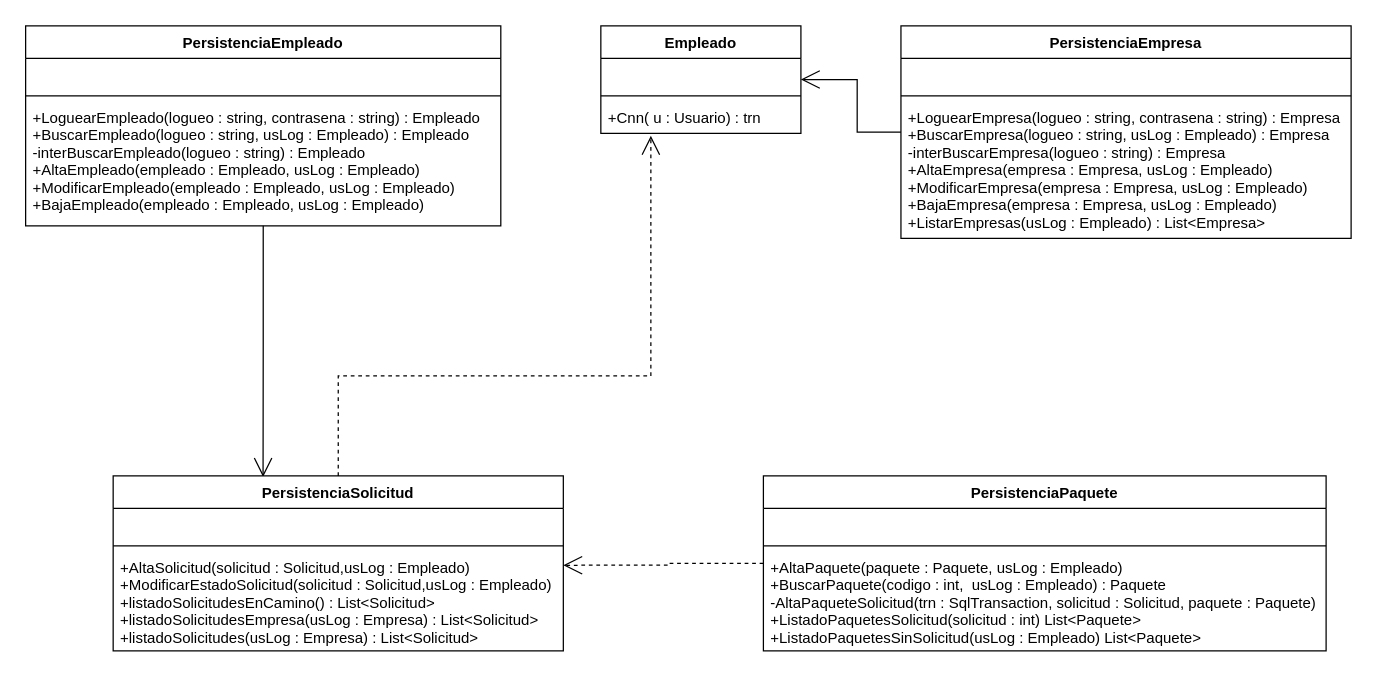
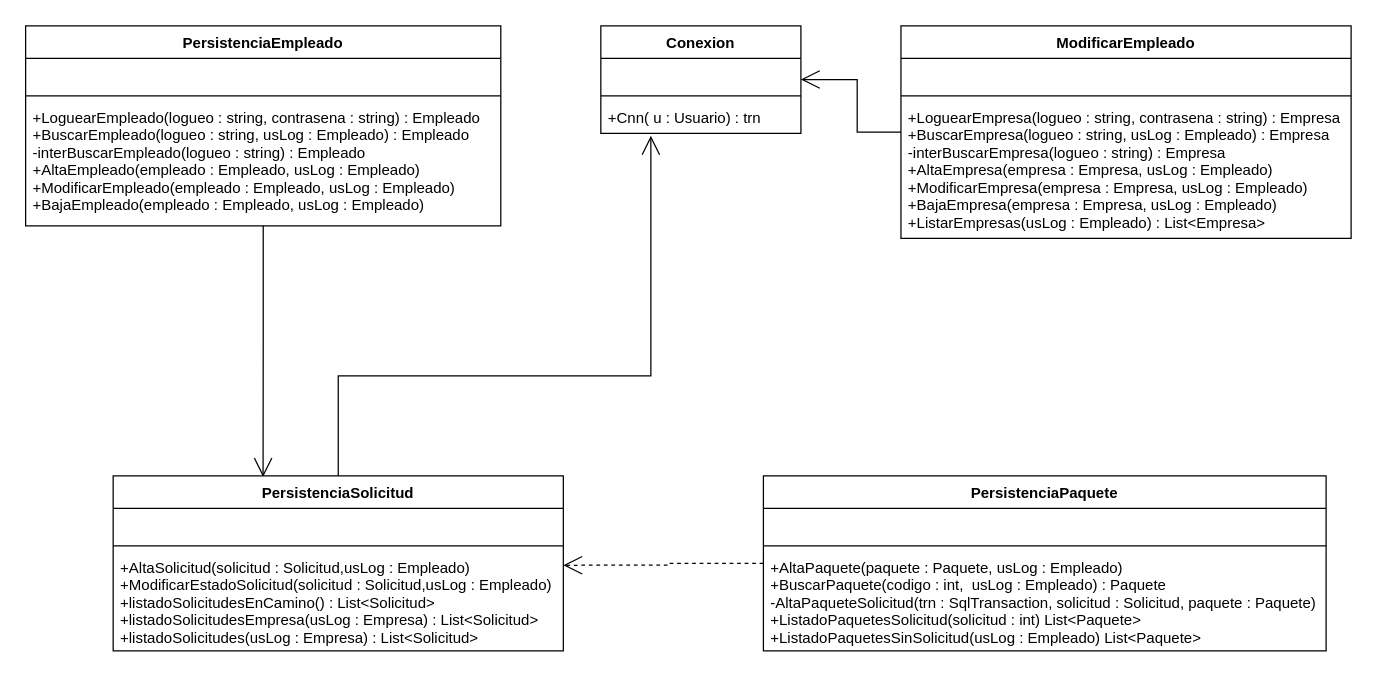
  <mxCell id="0" />
  <mxCell id="1" parent="0" />
  <mxCell id="2" style="edgeStyle=orthogonalEdgeStyle;rounded=0;orthogonalLoop=1;jettySize=auto;html=1;entryX=0.333;entryY=0.006;entryDx=0;entryDy=0;entryPerimeter=0;dashed=0;endArrow=open;endFill=0;endSize=13;" edge="1" parent="1" source="3" target="13"><mxGeometry relative="1" as="geometry" /></mxCell>
  <mxCell id="3" value="PersistenciaEmpleado" style="swimlane;fontStyle=1;align=center;verticalAlign=top;childLayout=stackLayout;horizontal=1;startSize=26;horizontalStack=0;resizeParent=1;resizeParentMax=0;resizeLast=0;collapsible=1;marginBottom=0;" vertex="1" parent="1"><mxGeometry x="20" y="20" width="380" height="160" as="geometry" /></mxCell>
  <mxCell id="4" value="   " style="text;strokeColor=none;fillColor=none;align=left;verticalAlign=top;spacingLeft=4;spacingRight=4;overflow=hidden;rotatable=0;points=[[0,0.5],[1,0.5]];portConstraint=eastwest;" vertex="1" parent="3"><mxGeometry y="26" width="380" height="26" as="geometry" /></mxCell>
  <mxCell id="5" value="" style="line;strokeWidth=1;fillColor=none;align=left;verticalAlign=middle;spacingTop=-1;spacingLeft=3;spacingRight=3;rotatable=0;labelPosition=right;points=[];portConstraint=eastwest;" vertex="1" parent="3"><mxGeometry y="52" width="380" height="8" as="geometry" /></mxCell>
  <mxCell id="6" value="+LoguearEmpleado(logueo : string, contrasena : string) : Empleado&#10;+BuscarEmpleado(logueo : string, usLog : Empleado) : Empleado&#10;-interBuscarEmpleado(logueo : string) : Empleado&#10;+AltaEmpleado(empleado : Empleado, usLog : Empleado)&#10;+ModificarEmpleado(empleado : Empleado, usLog : Empleado)&#10;+BajaEmpleado(empleado : Empleado, usLog : Empleado)" style="text;strokeColor=none;fillColor=none;align=left;verticalAlign=top;spacingLeft=4;spacingRight=4;overflow=hidden;rotatable=0;points=[[0,0.5],[1,0.5]];portConstraint=eastwest;" vertex="1" parent="3"><mxGeometry y="60" width="380" height="100" as="geometry" /></mxCell>
  <mxCell id="7" style="edgeStyle=orthogonalEdgeStyle;rounded=0;orthogonalLoop=1;jettySize=auto;html=1;dashed=0;endArrow=open;endFill=0;endSize=13;" edge="1" parent="1" source="8" target="22"><mxGeometry relative="1" as="geometry" /></mxCell>
- <mxCell id="8" value="PersistenciaEmpresa" style="swimlane;fontStyle=1;align=center;verticalAlign=top;childLayout=stackLayout;horizontal=1;startSize=26;horizontalStack=0;resizeParent=1;resizeParentMax=0;resizeLast=0;collapsible=1;marginBottom=0;" vertex="1" parent="1"><mxGeometry x="720" y="20" width="360" height="170" as="geometry" /></mxCell>
+ <mxCell id="8" value="ModificarEmpleado" style="swimlane;fontStyle=1;align=center;verticalAlign=top;childLayout=stackLayout;horizontal=1;startSize=26;horizontalStack=0;resizeParent=1;resizeParentMax=0;resizeLast=0;collapsible=1;marginBottom=0;" vertex="1" parent="1"><mxGeometry x="720" y="20" width="360" height="170" as="geometry" /></mxCell>
  <mxCell id="9" value="  " style="text;strokeColor=none;fillColor=none;align=left;verticalAlign=top;spacingLeft=4;spacingRight=4;overflow=hidden;rotatable=0;points=[[0,0.5],[1,0.5]];portConstraint=eastwest;" vertex="1" parent="8"><mxGeometry y="26" width="360" height="26" as="geometry" /></mxCell>
  <mxCell id="10" value="" style="line;strokeWidth=1;fillColor=none;align=left;verticalAlign=middle;spacingTop=-1;spacingLeft=3;spacingRight=3;rotatable=0;labelPosition=right;points=[];portConstraint=eastwest;" vertex="1" parent="8"><mxGeometry y="52" width="360" height="8" as="geometry" /></mxCell>
  <mxCell id="11" value="+LoguearEmpresa(logueo : string, contrasena : string) : Empresa&#10;+BuscarEmpresa(logueo : string, usLog : Empleado) : Empresa&#10;-interBuscarEmpresa(logueo : string) : Empresa&#10;+AltaEmpresa(empresa : Empresa, usLog : Empleado) &#10;+ModificarEmpresa(empresa : Empresa, usLog : Empleado)&#10;+BajaEmpresa(empresa : Empresa, usLog : Empleado)&#10;+ListarEmpresas(usLog : Empleado) : List&lt;Empresa&gt;" style="text;strokeColor=none;fillColor=none;align=left;verticalAlign=top;spacingLeft=4;spacingRight=4;overflow=hidden;rotatable=0;points=[[0,0.5],[1,0.5]];portConstraint=eastwest;" vertex="1" parent="8"><mxGeometry y="60" width="360" height="110" as="geometry" /></mxCell>
- <mxCell id="12" style="edgeStyle=orthogonalEdgeStyle;rounded=0;orthogonalLoop=1;jettySize=auto;html=1;entryX=0.25;entryY=1.077;entryDx=0;entryDy=0;dashed=1;endArrow=open;endFill=0;endSize=13;entryPerimeter=0;" edge="1" parent="1" source="13" target="25"><mxGeometry relative="1" as="geometry"><Array as="points"><mxPoint x="270" y="300" /><mxPoint x="520" y="300" /></Array></mxGeometry></mxCell>
+ <mxCell id="12" style="edgeStyle=orthogonalEdgeStyle;rounded=0;orthogonalLoop=1;jettySize=auto;html=1;entryX=0.25;entryY=1.077;entryDx=0;entryDy=0;dashed=0;endArrow=open;endFill=0;endSize=13;entryPerimeter=0;" edge="1" parent="1" source="13" target="25"><mxGeometry relative="1" as="geometry"><Array as="points"><mxPoint x="270" y="300" /><mxPoint x="520" y="300" /></Array></mxGeometry></mxCell>
  <mxCell id="13" value="PersistenciaSolicitud" style="swimlane;fontStyle=1;align=center;verticalAlign=top;childLayout=stackLayout;horizontal=1;startSize=26;horizontalStack=0;resizeParent=1;resizeParentMax=0;resizeLast=0;collapsible=1;marginBottom=0;" vertex="1" parent="1"><mxGeometry x="90" y="380" width="360" height="140" as="geometry" /></mxCell>
  <mxCell id="14" value="  " style="text;strokeColor=none;fillColor=none;align=left;verticalAlign=top;spacingLeft=4;spacingRight=4;overflow=hidden;rotatable=0;points=[[0,0.5],[1,0.5]];portConstraint=eastwest;" vertex="1" parent="13"><mxGeometry y="26" width="360" height="26" as="geometry" /></mxCell>
  <mxCell id="15" value="" style="line;strokeWidth=1;fillColor=none;align=left;verticalAlign=middle;spacingTop=-1;spacingLeft=3;spacingRight=3;rotatable=0;labelPosition=right;points=[];portConstraint=eastwest;" vertex="1" parent="13"><mxGeometry y="52" width="360" height="8" as="geometry" /></mxCell>
  <mxCell id="16" value="+AltaSolicitud(solicitud : Solicitud,usLog : Empleado)&#10;+ModificarEstadoSolicitud(solicitud : Solicitud,usLog : Empleado)&#10;+listadoSolicitudesEnCamino() : List&lt;Solicitud&gt;&#10;+listadoSolicitudesEmpresa(usLog : Empresa) : List&lt;Solicitud&gt;&#10;+listadoSolicitudes(usLog : Empresa) : List&lt;Solicitud&gt;" style="text;strokeColor=none;fillColor=none;align=left;verticalAlign=top;spacingLeft=4;spacingRight=4;overflow=hidden;rotatable=0;points=[[0,0.5],[1,0.5]];portConstraint=eastwest;" vertex="1" parent="13"><mxGeometry y="60" width="360" height="80" as="geometry" /></mxCell>
  <mxCell id="17" style="edgeStyle=orthogonalEdgeStyle;rounded=0;orthogonalLoop=1;jettySize=auto;html=1;entryX=1;entryY=0.143;entryDx=0;entryDy=0;entryPerimeter=0;dashed=1;endArrow=open;endFill=0;endSize=13;" edge="1" parent="1" source="18" target="16"><mxGeometry relative="1" as="geometry" /></mxCell>
  <mxCell id="18" value="PersistenciaPaquete" style="swimlane;fontStyle=1;align=center;verticalAlign=top;childLayout=stackLayout;horizontal=1;startSize=26;horizontalStack=0;resizeParent=1;resizeParentMax=0;resizeLast=0;collapsible=1;marginBottom=0;" vertex="1" parent="1"><mxGeometry x="610" y="380" width="450" height="140" as="geometry" /></mxCell>
  <mxCell id="19" value=" " style="text;strokeColor=none;fillColor=none;align=left;verticalAlign=top;spacingLeft=4;spacingRight=4;overflow=hidden;rotatable=0;points=[[0,0.5],[1,0.5]];portConstraint=eastwest;" vertex="1" parent="18"><mxGeometry y="26" width="450" height="26" as="geometry" /></mxCell>
  <mxCell id="20" value="" style="line;strokeWidth=1;fillColor=none;align=left;verticalAlign=middle;spacingTop=-1;spacingLeft=3;spacingRight=3;rotatable=0;labelPosition=right;points=[];portConstraint=eastwest;" vertex="1" parent="18"><mxGeometry y="52" width="450" height="8" as="geometry" /></mxCell>
  <mxCell id="21" value="+AltaPaquete(paquete : Paquete, usLog : Empleado)&#10;+BuscarPaquete(codigo : int,  usLog : Empleado) : Paquete&#10;-AltaPaqueteSolicitud(trn : SqlTransaction, solicitud : Solicitud, paquete : Paquete)&#10;+ListadoPaquetesSolicitud(solicitud : int) List&lt;Paquete&gt;&#10;+ListadoPaquetesSinSolicitud(usLog : Empleado) List&lt;Paquete&gt;" style="text;strokeColor=none;fillColor=none;align=left;verticalAlign=top;spacingLeft=4;spacingRight=4;overflow=hidden;rotatable=0;points=[[0,0.5],[1,0.5]];portConstraint=eastwest;" vertex="1" parent="18"><mxGeometry y="60" width="450" height="80" as="geometry" /></mxCell>
- <mxCell id="22" value="Empleado" style="swimlane;fontStyle=1;align=center;verticalAlign=top;childLayout=stackLayout;horizontal=1;startSize=26;horizontalStack=0;resizeParent=1;resizeParentMax=0;resizeLast=0;collapsible=1;marginBottom=0;" vertex="1" parent="1"><mxGeometry x="480" y="20" width="160" height="86" as="geometry" /></mxCell>
+ <mxCell id="22" value="Conexion" style="swimlane;fontStyle=1;align=center;verticalAlign=top;childLayout=stackLayout;horizontal=1;startSize=26;horizontalStack=0;resizeParent=1;resizeParentMax=0;resizeLast=0;collapsible=1;marginBottom=0;" vertex="1" parent="1"><mxGeometry x="480" y="20" width="160" height="86" as="geometry" /></mxCell>
  <mxCell id="23" value="  " style="text;strokeColor=none;fillColor=none;align=left;verticalAlign=top;spacingLeft=4;spacingRight=4;overflow=hidden;rotatable=0;points=[[0,0.5],[1,0.5]];portConstraint=eastwest;" vertex="1" parent="22"><mxGeometry y="26" width="160" height="26" as="geometry" /></mxCell>
  <mxCell id="24" value="" style="line;strokeWidth=1;fillColor=none;align=left;verticalAlign=middle;spacingTop=-1;spacingLeft=3;spacingRight=3;rotatable=0;labelPosition=right;points=[];portConstraint=eastwest;" vertex="1" parent="22"><mxGeometry y="52" width="160" height="8" as="geometry" /></mxCell>
  <mxCell id="25" value="+Cnn( u : Usuario) : trn" style="text;strokeColor=none;fillColor=none;align=left;verticalAlign=top;spacingLeft=4;spacingRight=4;overflow=hidden;rotatable=0;points=[[0,0.5],[1,0.5]];portConstraint=eastwest;" vertex="1" parent="22"><mxGeometry y="60" width="160" height="26" as="geometry" /></mxCell>
